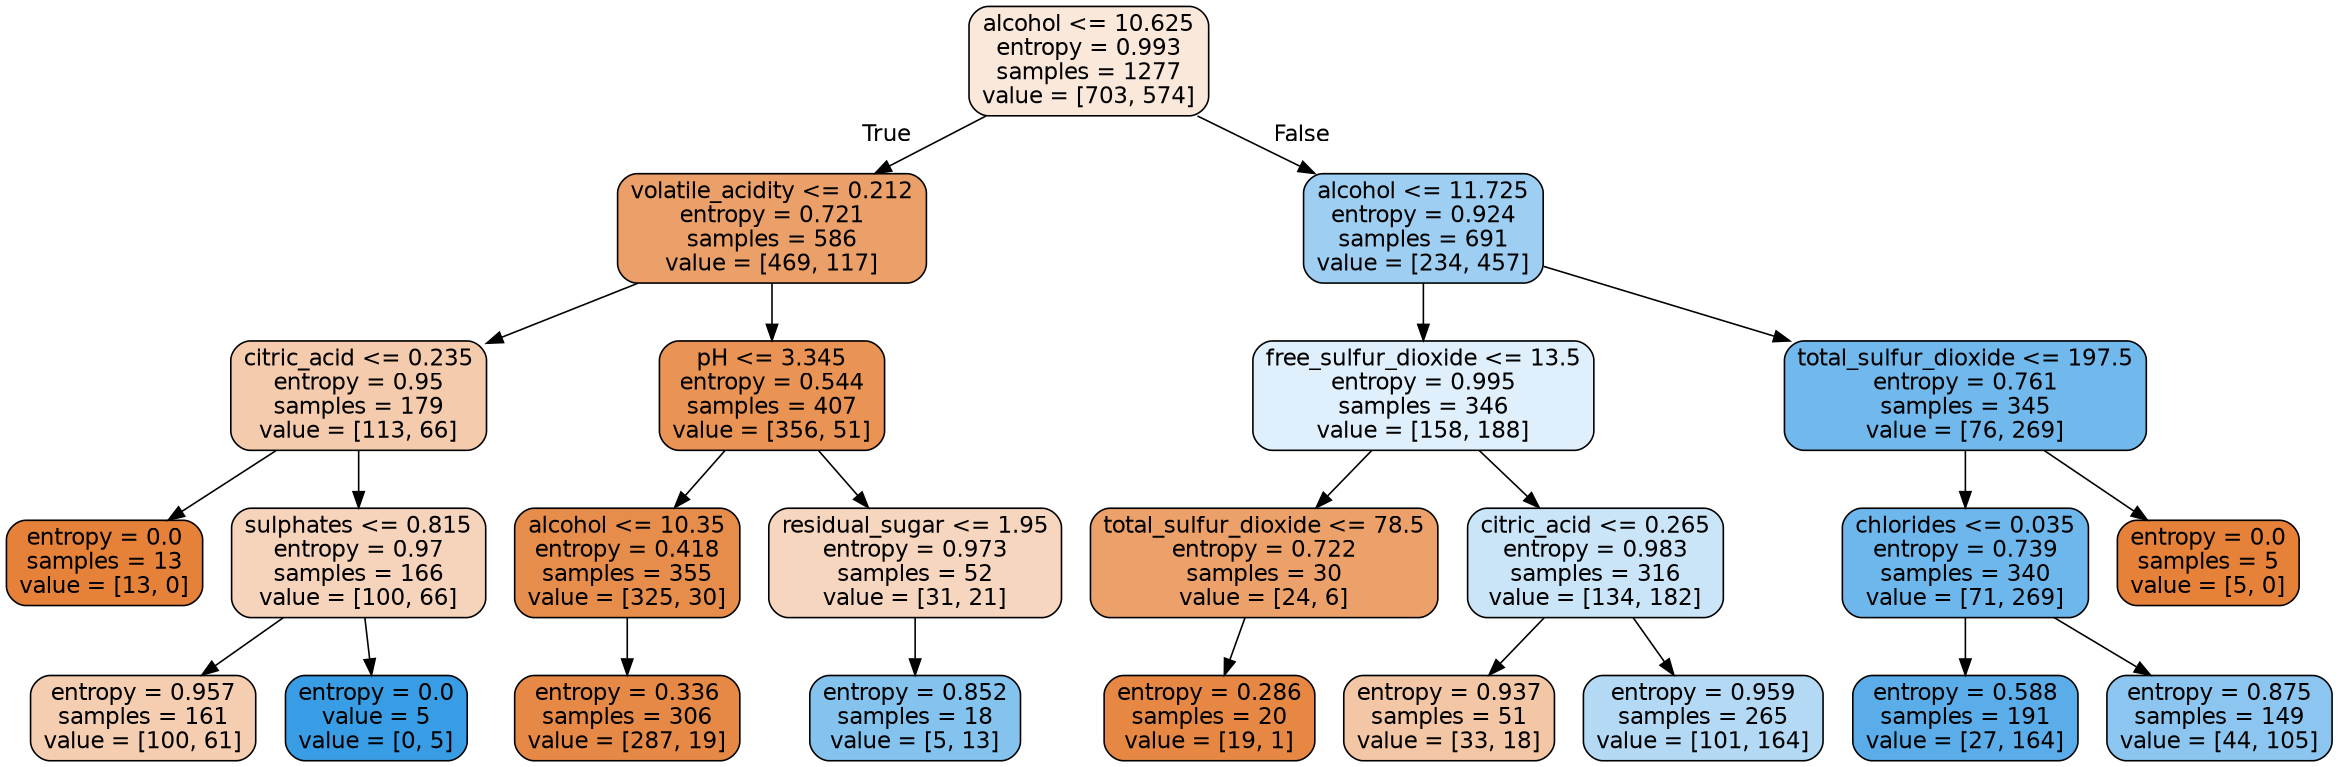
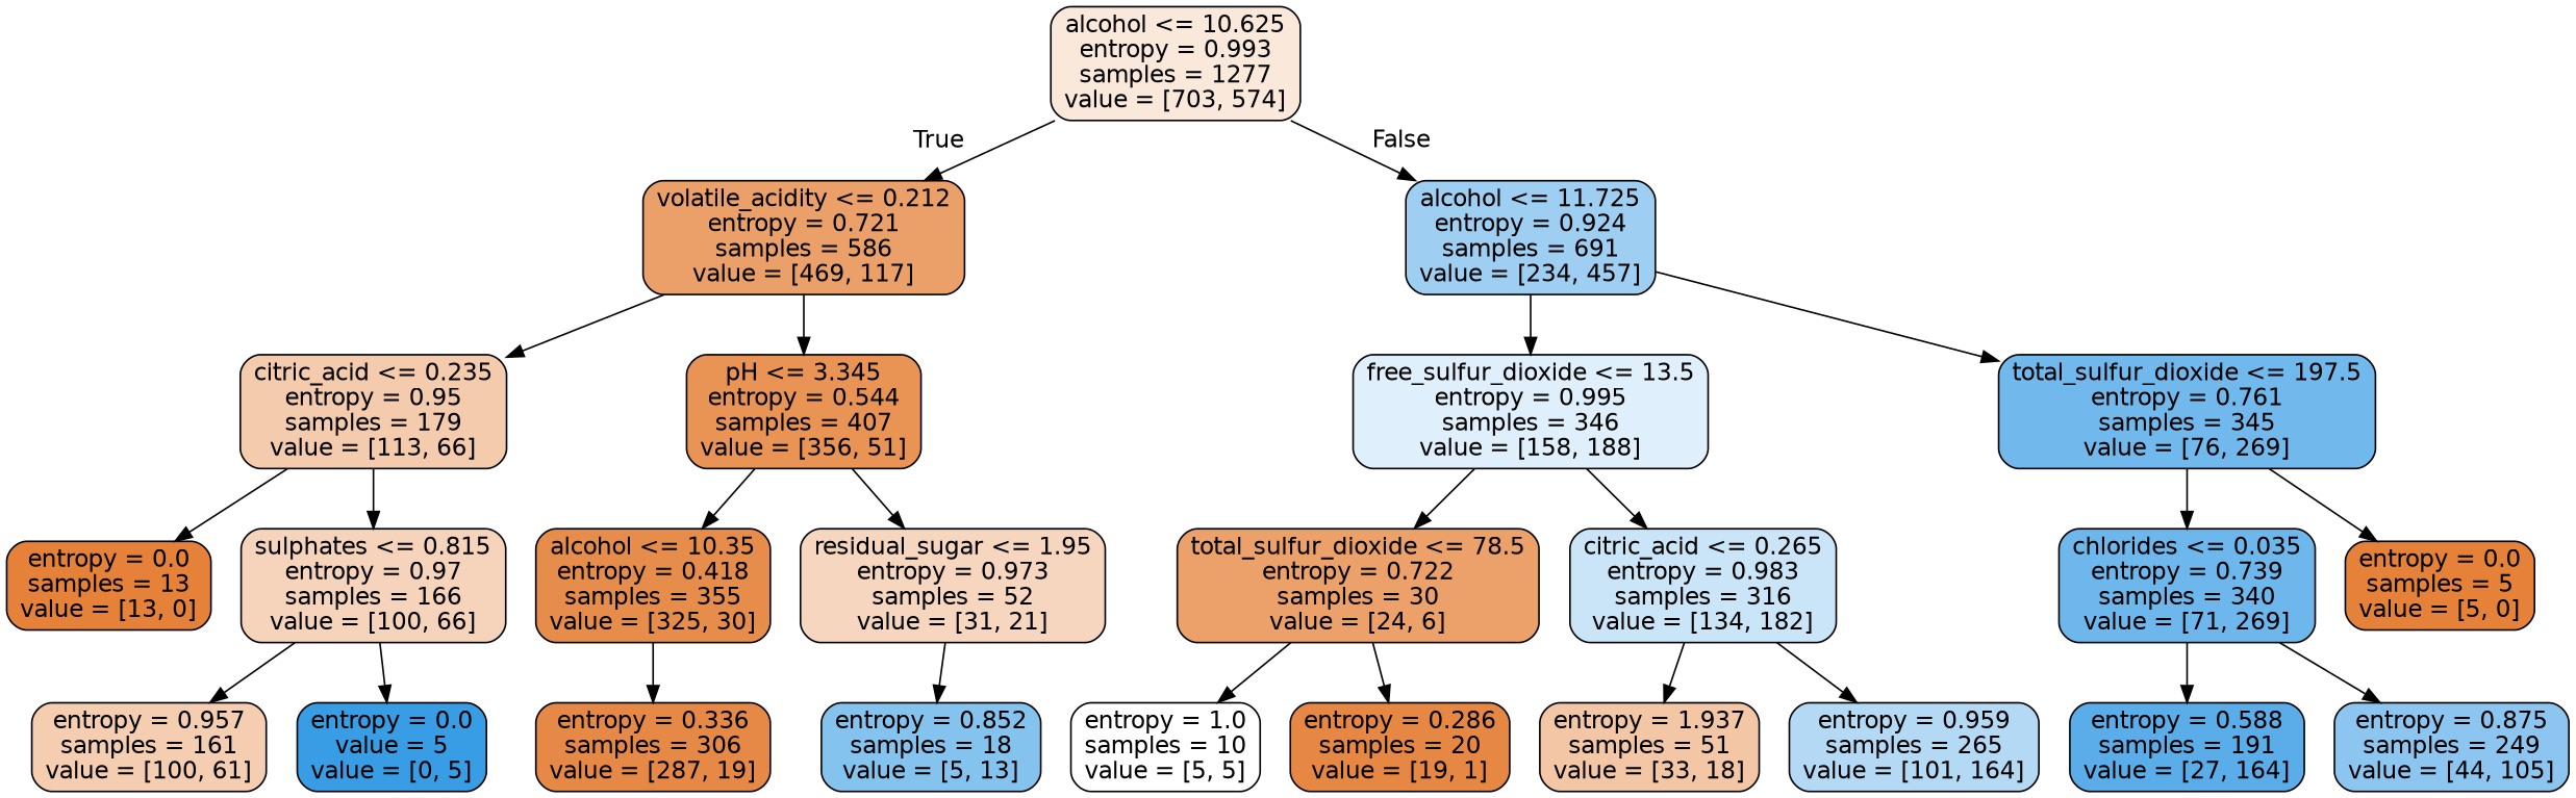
  digraph {
    node [color=black fillcolor="#e58139" fontname=helvetica shape=box style="filled, rounded"]
    edge [fontname=helvetica]
    n1 [fillcolor="#fae8db" label="alcohol <= 10.625\nentropy = 0.993\nsamples = 1277\nvalue = [703, 574]"]
    n2 [fillcolor="#eba06a" label="volatile_acidity <= 0.212\nentropy = 0.721\nsamples = 586\nvalue = [469, 117]"]
    n3 [fillcolor="#9ecff2" label="alcohol <= 11.725\nentropy = 0.924\nsamples = 691\nvalue = [234, 457]"]
    n4 [fillcolor="#f4cbad" label="citric_acid <= 0.235\nentropy = 0.95\nsamples = 179\nvalue = [113, 66]"]
    n5 [fillcolor="#e99355" label="pH <= 3.345\nentropy = 0.544\nsamples = 407\nvalue = [356, 51]"]
    n6 [fillcolor="#dfeffb" label="free_sulfur_dioxide <= 13.5\nentropy = 0.995\nsamples = 346\nvalue = [158, 188]"]
    n7 [fillcolor="#71b9ec" label="total_sulfur_dioxide <= 197.5\nentropy = 0.761\nsamples = 345\nvalue = [76, 269]"]
    n8 [label="entropy = 0.0\nsamples = 13\nvalue = [13, 0]"]
    n9 [fillcolor="#f6d4bc" label="sulphates <= 0.815\nentropy = 0.97\nsamples = 166\nvalue = [100, 66]"]
    n10 [fillcolor="#e78d4b" label="alcohol <= 10.35\nentropy = 0.418\nsamples = 355\nvalue = [325, 30]"]
    n11 [fillcolor="#f7d6bf" label="residual_sugar <= 1.95\nentropy = 0.973\nsamples = 52\nvalue = [31, 21]"]
    n12 [fillcolor="#f5ceb2" label="entropy = 0.957\nsamples = 161\nvalue = [100, 61]"]
    n13 [fillcolor="#399de5" label="entropy = 0.0\nvalue = 5\nvalue = [0, 5]"]
    n14 [fillcolor="#e78946" label="entropy = 0.336\nsamples = 306\nvalue = [287, 19]"]
    n15 [fillcolor="#85c3ef" label="entropy = 0.852\nsamples = 18\nvalue = [5, 13]"]
    n16 [fillcolor="#eca06a" label="total_sulfur_dioxide <= 78.5\nentropy = 0.722\nsamples = 30\nvalue = [24, 6]"]
    n17 [fillcolor="#cbe5f8" label="citric_acid <= 0.265\nentropy = 0.983\nsamples = 316\nvalue = [134, 182]"]
    n18 [fillcolor="#6db7ec" label="chlorides <= 0.035\nentropy = 0.739\nsamples = 340\nvalue = [71, 269]"]
    n19 [label="entropy = 0.0\nsamples = 5\nvalue = [5, 0]"]
+   n20 [fillcolor="#ffffff" label="entropy = 1.0\nsamples = 10\nvalue = [5, 5]"]
    n21 [fillcolor="#e68843" label="entropy = 0.286\nsamples = 20\nvalue = [19, 1]"]
-   n22 [fillcolor="#f3c6a5" label="entropy = 0.937\nsamples = 51\nvalue = [33, 18]"]
+   n22 [fillcolor="#f3c6a5" label="entropy = 1.937\nsamples = 51\nvalue = [33, 18]"]
    n23 [fillcolor="#b3d9f5" label="entropy = 0.959\nsamples = 265\nvalue = [101, 164]"]
    n24 [fillcolor="#5aade9" label="entropy = 0.588\nsamples = 191\nvalue = [27, 164]"]
-   n25 [fillcolor="#8cc6f0" label="entropy = 0.875\nsamples = 149\nvalue = [44, 105]"]
+   n25 [fillcolor="#8cc6f0" label="entropy = 0.875\nsamples = 249\nvalue = [44, 105]"]
    n1 -> n2 [headlabel=True labelangle=45 labeldistance=2.5]
    n1 -> n3 [headlabel=False labelangle=-45 labeldistance=2.5]
    n2 -> n4
    n2 -> n5
    n3 -> n6
    n3 -> n7
    n4 -> n8
    n4 -> n9
    n5 -> n10
    n5 -> n11
    n6 -> n16
    n6 -> n17
    n7 -> n18
    n7 -> n19
    n9 -> n12
    n9 -> n13
    n10 -> n14
    n11 -> n15
+   n16 -> n20
    n16 -> n21
    n17 -> n22
    n17 -> n23
    n18 -> n24
    n18 -> n25
  }
